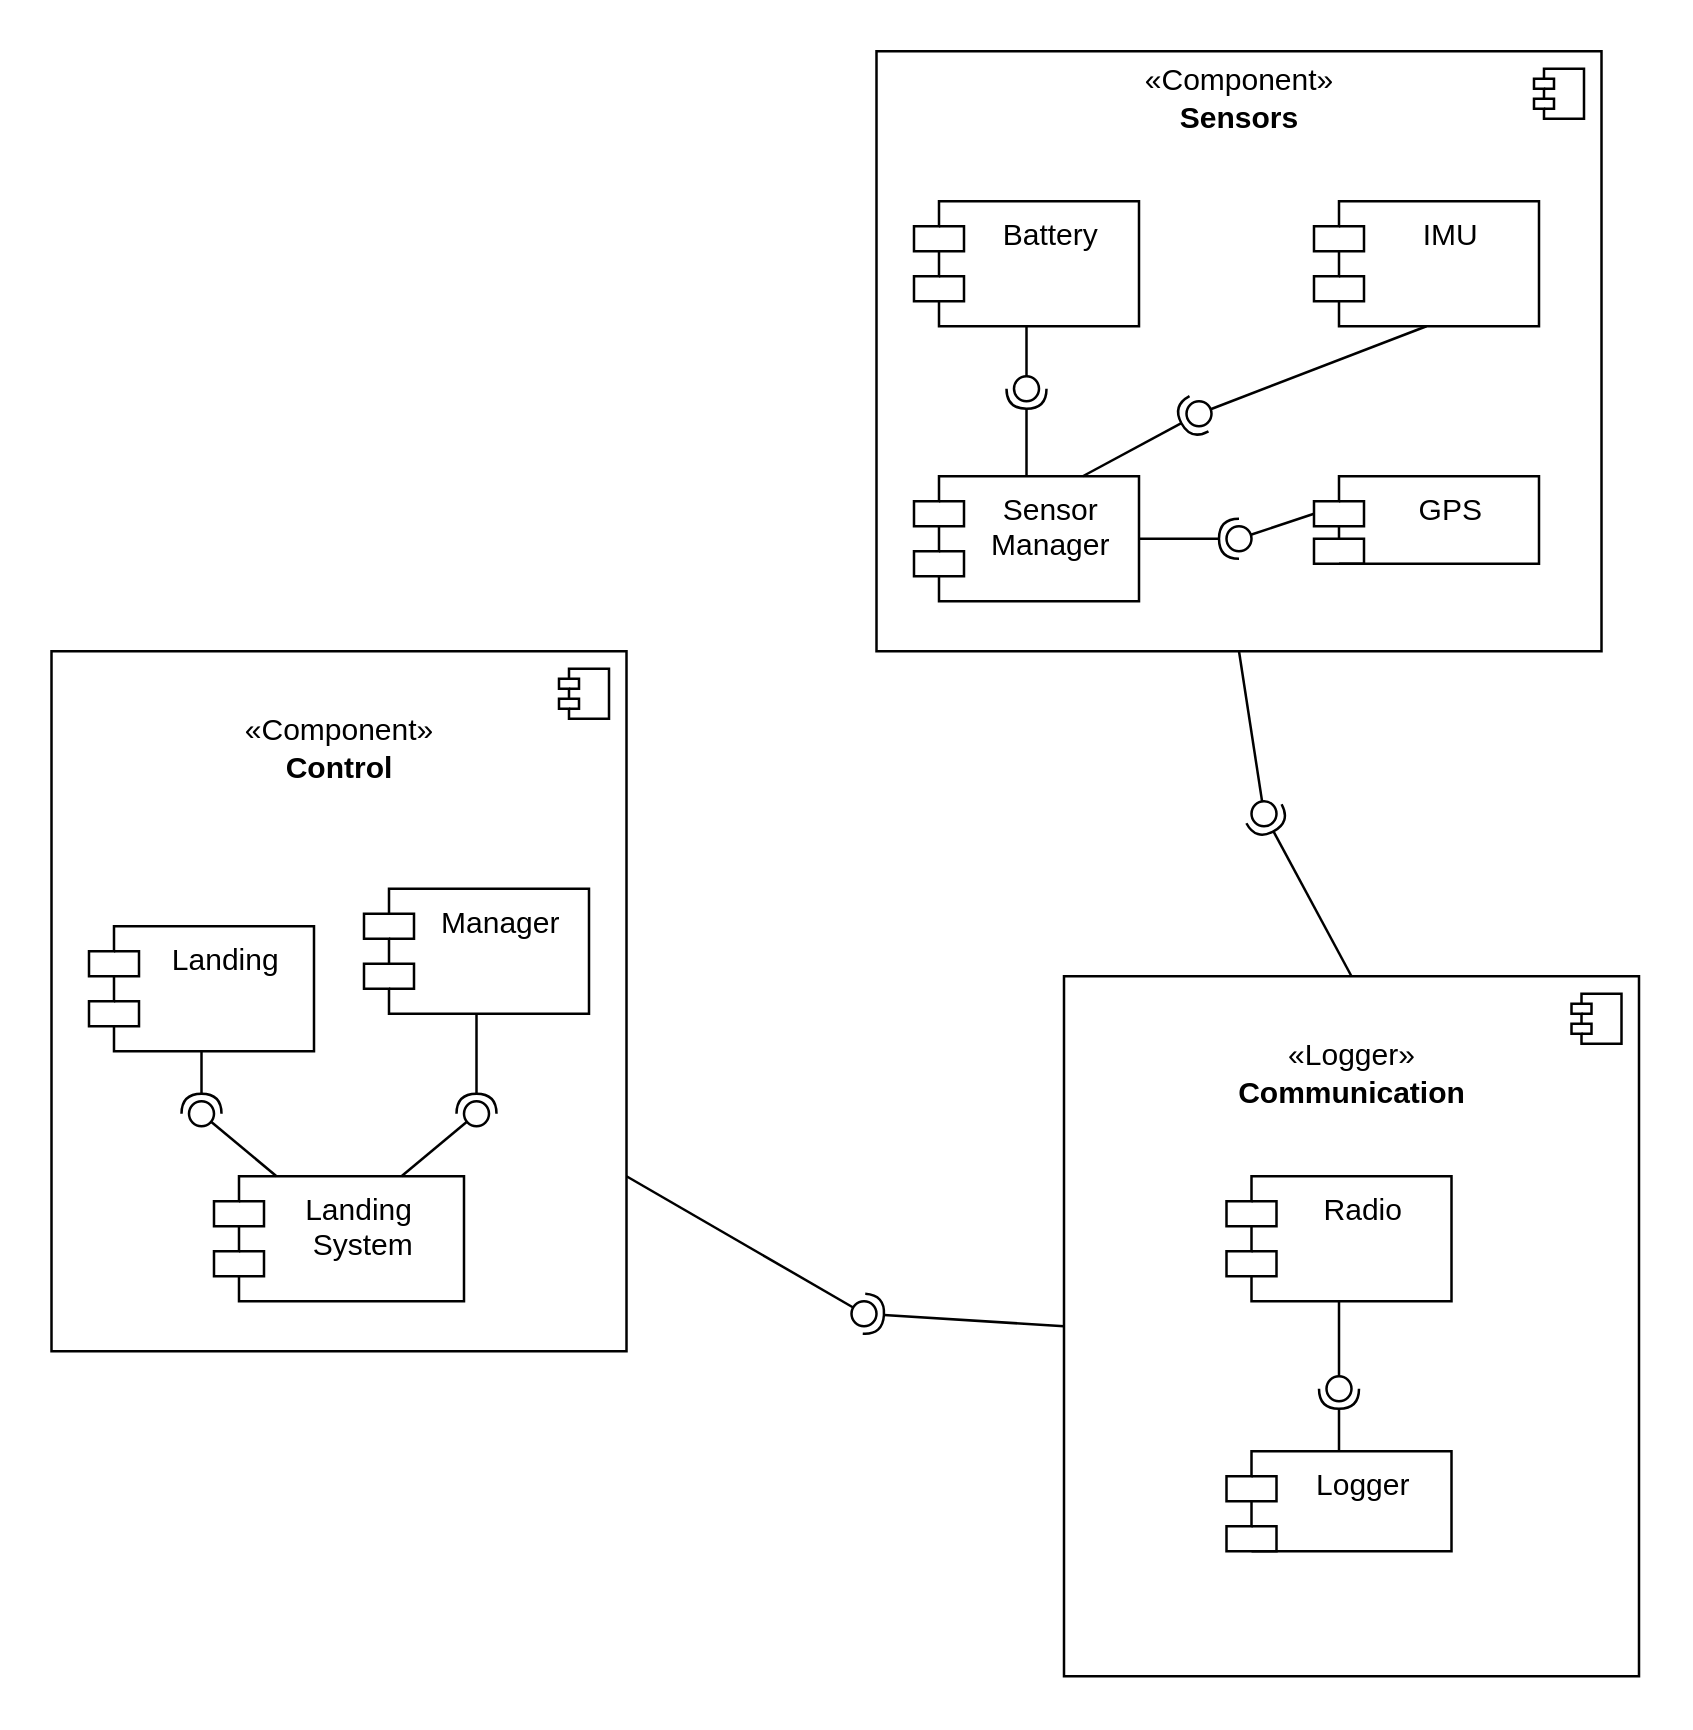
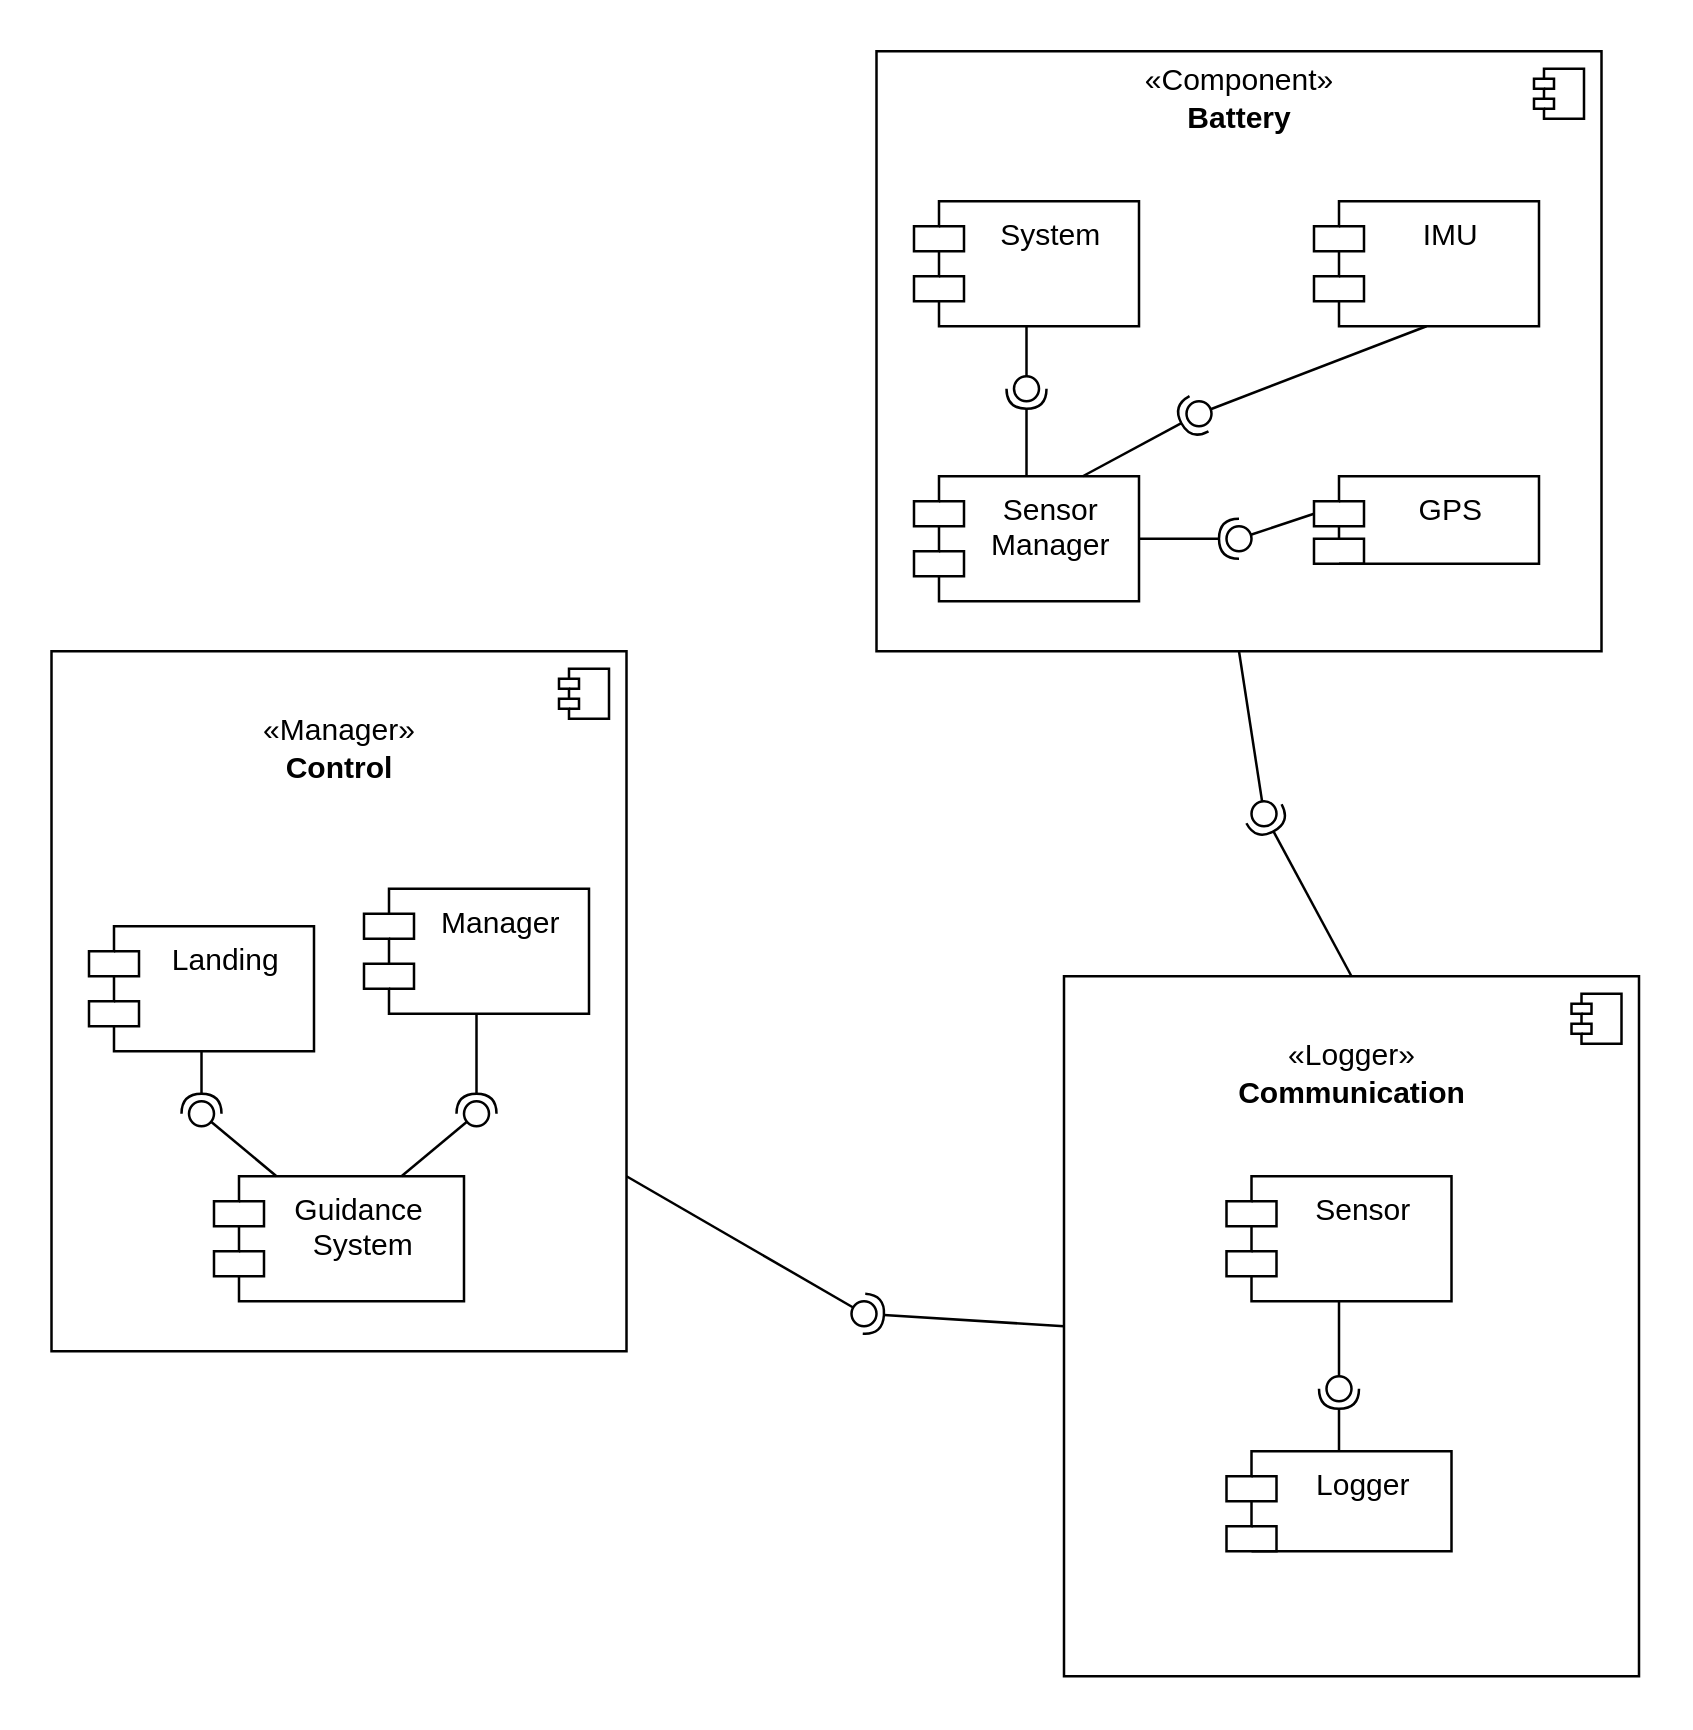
  <mxCell id="0" />
  <mxCell id="1" parent="0" />
- <mxCell id="2" value="«Component»&lt;br&gt;&lt;b&gt;Control&lt;br&gt;&lt;br&gt;&lt;br&gt;&lt;br&gt;&lt;br&gt;&lt;br&gt;&lt;br&gt;&lt;br&gt;&lt;br&gt;&lt;br&gt;&lt;br&gt;&lt;br&gt;&lt;br&gt;&lt;br&gt;&lt;br&gt;&lt;/b&gt;" style="html=1;dropTarget=0;" vertex="1" parent="1"><mxGeometry x="20" y="260" width="230" height="280" as="geometry" /></mxCell>
+ <mxCell id="2" value="«Manager»&lt;br&gt;&lt;b&gt;Control&lt;br&gt;&lt;br&gt;&lt;br&gt;&lt;br&gt;&lt;br&gt;&lt;br&gt;&lt;br&gt;&lt;br&gt;&lt;br&gt;&lt;br&gt;&lt;br&gt;&lt;br&gt;&lt;br&gt;&lt;br&gt;&lt;br&gt;&lt;/b&gt;" style="html=1;dropTarget=0;" vertex="1" parent="1"><mxGeometry x="20" y="260" width="230" height="280" as="geometry" /></mxCell>
  <mxCell id="3" value="" style="shape=component;jettyWidth=8;jettyHeight=4;" vertex="1" parent="2"><mxGeometry x="1" width="20" height="20" relative="1" as="geometry"><mxPoint x="-27" y="7" as="offset" /></mxGeometry></mxCell>
- <mxCell id="4" value="«Component»&lt;br&gt;&lt;b&gt;Sensors&lt;br&gt;&lt;br&gt;&lt;br&gt;&lt;br&gt;&lt;br&gt;&lt;br&gt;&lt;br&gt;&lt;br&gt;&lt;br&gt;&lt;br&gt;&lt;br&gt;&lt;br&gt;&lt;br&gt;&lt;br&gt;&lt;br&gt;&lt;/b&gt;" style="html=1;dropTarget=0;" vertex="1" parent="1"><mxGeometry x="350" y="20" width="290" height="240" as="geometry" /></mxCell>
+ <mxCell id="4" value="«Component»&lt;br&gt;&lt;b&gt;Battery&lt;br&gt;&lt;br&gt;&lt;br&gt;&lt;br&gt;&lt;br&gt;&lt;br&gt;&lt;br&gt;&lt;br&gt;&lt;br&gt;&lt;br&gt;&lt;br&gt;&lt;br&gt;&lt;br&gt;&lt;br&gt;&lt;br&gt;&lt;/b&gt;" style="html=1;dropTarget=0;" vertex="1" parent="1"><mxGeometry x="350" y="20" width="290" height="240" as="geometry" /></mxCell>
  <mxCell id="5" value="" style="shape=component;jettyWidth=8;jettyHeight=4;" vertex="1" parent="4"><mxGeometry x="1" width="20" height="20" relative="1" as="geometry"><mxPoint x="-27" y="7" as="offset" /></mxGeometry></mxCell>
  <mxCell id="6" value="Landing" style="shape=module;align=left;spacingLeft=20;align=center;verticalAlign=top;" vertex="1" parent="1"><mxGeometry x="35" y="370" width="90" height="50" as="geometry" /></mxCell>
- <mxCell id="7" value="Landing &#10;System" style="shape=module;align=left;spacingLeft=20;align=center;verticalAlign=top;" vertex="1" parent="1"><mxGeometry x="85" y="470" width="100" height="50" as="geometry" /></mxCell>
+ <mxCell id="7" value="Guidance &#10;System" style="shape=module;align=left;spacingLeft=20;align=center;verticalAlign=top;" vertex="1" parent="1"><mxGeometry x="85" y="470" width="100" height="50" as="geometry" /></mxCell>
  <mxCell id="8" value="Manager" style="shape=module;align=left;spacingLeft=20;align=center;verticalAlign=top;" vertex="1" parent="1"><mxGeometry x="145" y="355" width="90" height="50" as="geometry" /></mxCell>
  <mxCell id="9" value="" style="rounded=0;orthogonalLoop=1;jettySize=auto;html=1;endArrow=none;endFill=0;exitX=0.25;exitY=0;exitDx=0;exitDy=0;" edge="1" target="11" parent="1" source="7"><mxGeometry relative="1" as="geometry"><mxPoint x="85" y="445" as="sourcePoint" /></mxGeometry></mxCell>
  <mxCell id="10" value="" style="rounded=0;orthogonalLoop=1;jettySize=auto;html=1;endArrow=halfCircle;endFill=0;entryX=0.5;entryY=0.5;entryDx=0;entryDy=0;endSize=6;strokeWidth=1;exitX=0.5;exitY=1;exitDx=0;exitDy=0;" edge="1" target="11" parent="1" source="6"><mxGeometry relative="1" as="geometry"><mxPoint x="125" y="445" as="sourcePoint" /></mxGeometry></mxCell>
  <mxCell id="11" value="" style="ellipse;whiteSpace=wrap;html=1;fontFamily=Helvetica;fontSize=12;fontColor=#000000;align=center;strokeColor=#000000;fillColor=#ffffff;points=[];aspect=fixed;resizable=0;" vertex="1" parent="1"><mxGeometry x="75" y="440" width="10" height="10" as="geometry" /></mxCell>
  <mxCell id="12" value="" style="rounded=0;orthogonalLoop=1;jettySize=auto;html=1;endArrow=none;endFill=0;exitX=0.75;exitY=0;exitDx=0;exitDy=0;" edge="1" target="14" parent="1" source="7"><mxGeometry relative="1" as="geometry"><mxPoint x="310" y="455" as="sourcePoint" /></mxGeometry></mxCell>
  <mxCell id="13" value="" style="rounded=0;orthogonalLoop=1;jettySize=auto;html=1;endArrow=halfCircle;endFill=0;entryX=0.5;entryY=0.5;entryDx=0;entryDy=0;endSize=6;strokeWidth=1;exitX=0.5;exitY=1;exitDx=0;exitDy=0;" edge="1" target="14" parent="1" source="8"><mxGeometry relative="1" as="geometry"><mxPoint x="350" y="455" as="sourcePoint" /></mxGeometry></mxCell>
  <mxCell id="14" value="" style="ellipse;whiteSpace=wrap;html=1;fontFamily=Helvetica;fontSize=12;fontColor=#000000;align=center;strokeColor=#000000;fillColor=#ffffff;points=[];aspect=fixed;resizable=0;" vertex="1" parent="1"><mxGeometry x="185" y="440" width="10" height="10" as="geometry" /></mxCell>
  <mxCell id="15" value="«Logger»&lt;br&gt;&lt;b&gt;Communication&lt;br&gt;&lt;br&gt;&lt;br&gt;&lt;br&gt;&lt;br&gt;&lt;br&gt;&lt;br&gt;&lt;br&gt;&lt;br&gt;&lt;br&gt;&lt;br&gt;&lt;br&gt;&lt;br&gt;&lt;br&gt;&lt;br&gt;&lt;/b&gt;" style="html=1;dropTarget=0;" vertex="1" parent="1"><mxGeometry x="425" y="390" width="230" height="280" as="geometry" /></mxCell>
  <mxCell id="16" value="" style="shape=component;jettyWidth=8;jettyHeight=4;" vertex="1" parent="15"><mxGeometry x="1" width="20" height="20" relative="1" as="geometry"><mxPoint x="-27" y="7" as="offset" /></mxGeometry></mxCell>
  <mxCell id="17" value="" style="rounded=0;orthogonalLoop=1;jettySize=auto;html=1;endArrow=none;endFill=0;exitX=1;exitY=0.75;exitDx=0;exitDy=0;" edge="1" target="19" parent="1" source="2"><mxGeometry relative="1" as="geometry"><mxPoint x="300" y="605" as="sourcePoint" /></mxGeometry></mxCell>
  <mxCell id="18" value="" style="rounded=0;orthogonalLoop=1;jettySize=auto;html=1;endArrow=halfCircle;endFill=0;entryX=0.5;entryY=0.5;entryDx=0;entryDy=0;endSize=6;strokeWidth=1;exitX=0;exitY=0.5;exitDx=0;exitDy=0;" edge="1" target="19" parent="1" source="15"><mxGeometry relative="1" as="geometry"><mxPoint x="340" y="605" as="sourcePoint" /></mxGeometry></mxCell>
  <mxCell id="19" value="" style="ellipse;whiteSpace=wrap;html=1;fontFamily=Helvetica;fontSize=12;fontColor=#000000;align=center;strokeColor=#000000;fillColor=#ffffff;points=[];aspect=fixed;resizable=0;" vertex="1" parent="1"><mxGeometry x="340" y="520" width="10" height="10" as="geometry" /></mxCell>
- <mxCell id="20" value="Radio" style="shape=module;align=left;spacingLeft=20;align=center;verticalAlign=top;" vertex="1" parent="1"><mxGeometry x="490" y="470" width="90" height="50" as="geometry" /></mxCell>
+ <mxCell id="20" value="Sensor" style="shape=module;align=left;spacingLeft=20;align=center;verticalAlign=top;" vertex="1" parent="1"><mxGeometry x="490" y="470" width="90" height="50" as="geometry" /></mxCell>
  <mxCell id="21" value="Logger" style="shape=module;align=left;spacingLeft=20;align=center;verticalAlign=top;" vertex="1" parent="1"><mxGeometry x="490" y="580" width="90" height="40" as="geometry" /></mxCell>
  <mxCell id="22" value="" style="rounded=0;orthogonalLoop=1;jettySize=auto;html=1;endArrow=none;endFill=0;exitX=0.5;exitY=1;exitDx=0;exitDy=0;" edge="1" target="24" parent="1" source="20"><mxGeometry relative="1" as="geometry"><mxPoint x="470" y="565" as="sourcePoint" /></mxGeometry></mxCell>
  <mxCell id="23" value="" style="rounded=0;orthogonalLoop=1;jettySize=auto;html=1;endArrow=halfCircle;endFill=0;entryX=0.5;entryY=0.5;entryDx=0;entryDy=0;endSize=6;strokeWidth=1;exitX=0.5;exitY=0;exitDx=0;exitDy=0;" edge="1" target="24" parent="1" source="21"><mxGeometry relative="1" as="geometry"><mxPoint x="510" y="565" as="sourcePoint" /></mxGeometry></mxCell>
  <mxCell id="24" value="" style="ellipse;whiteSpace=wrap;html=1;fontFamily=Helvetica;fontSize=12;fontColor=#000000;align=center;strokeColor=#000000;fillColor=#ffffff;points=[];aspect=fixed;resizable=0;" vertex="1" parent="1"><mxGeometry x="530" y="550" width="10" height="10" as="geometry" /></mxCell>
- <mxCell id="25" value="Battery" style="shape=module;align=left;spacingLeft=20;align=center;verticalAlign=top;" vertex="1" parent="1"><mxGeometry x="365" y="80" width="90" height="50" as="geometry" /></mxCell>
+ <mxCell id="25" value="System" style="shape=module;align=left;spacingLeft=20;align=center;verticalAlign=top;" vertex="1" parent="1"><mxGeometry x="365" y="80" width="90" height="50" as="geometry" /></mxCell>
  <mxCell id="26" value="Sensor&#10;Manager" style="shape=module;align=left;spacingLeft=20;align=center;verticalAlign=top;" vertex="1" parent="1"><mxGeometry x="365" y="190" width="90" height="50" as="geometry" /></mxCell>
  <mxCell id="27" value="GPS" style="shape=module;align=left;spacingLeft=20;align=center;verticalAlign=top;" vertex="1" parent="1"><mxGeometry x="525" y="190" width="90" height="35" as="geometry" /></mxCell>
  <mxCell id="28" value="IMU" style="shape=module;align=left;spacingLeft=20;align=center;verticalAlign=top;" vertex="1" parent="1"><mxGeometry x="525" y="80" width="90" height="50" as="geometry" /></mxCell>
  <mxCell id="29" value="" style="rounded=0;orthogonalLoop=1;jettySize=auto;html=1;endArrow=none;endFill=0;exitX=0.5;exitY=1;exitDx=0;exitDy=0;" edge="1" target="31" parent="1" source="4"><mxGeometry relative="1" as="geometry"><mxPoint x="385" y="360" as="sourcePoint" /></mxGeometry></mxCell>
  <mxCell id="30" value="" style="rounded=0;orthogonalLoop=1;jettySize=auto;html=1;endArrow=halfCircle;endFill=0;entryX=0.5;entryY=0.5;entryDx=0;entryDy=0;endSize=6;strokeWidth=1;exitX=0.5;exitY=0;exitDx=0;exitDy=0;" edge="1" target="31" parent="1" source="15"><mxGeometry relative="1" as="geometry"><mxPoint x="425" y="360" as="sourcePoint" /></mxGeometry></mxCell>
  <mxCell id="31" value="" style="ellipse;whiteSpace=wrap;html=1;fontFamily=Helvetica;fontSize=12;fontColor=#000000;align=center;strokeColor=#000000;fillColor=#ffffff;points=[];aspect=fixed;resizable=0;" vertex="1" parent="1"><mxGeometry x="500" y="320" width="10" height="10" as="geometry" /></mxCell>
  <mxCell id="32" value="" style="rounded=0;orthogonalLoop=1;jettySize=auto;html=1;endArrow=none;endFill=0;exitX=0.5;exitY=1;exitDx=0;exitDy=0;" edge="1" target="34" parent="1" source="25"><mxGeometry relative="1" as="geometry"><mxPoint x="284" y="145" as="sourcePoint" /></mxGeometry></mxCell>
  <mxCell id="33" value="" style="rounded=0;orthogonalLoop=1;jettySize=auto;html=1;endArrow=halfCircle;endFill=0;entryX=0.5;entryY=0.5;entryDx=0;entryDy=0;endSize=6;strokeWidth=1;exitX=0.5;exitY=0;exitDx=0;exitDy=0;" edge="1" target="34" parent="1" source="26"><mxGeometry relative="1" as="geometry"><mxPoint x="324" y="145" as="sourcePoint" /></mxGeometry></mxCell>
  <mxCell id="34" value="" style="ellipse;whiteSpace=wrap;html=1;fontFamily=Helvetica;fontSize=12;fontColor=#000000;align=center;strokeColor=#000000;fillColor=#ffffff;points=[];aspect=fixed;resizable=0;" vertex="1" parent="1"><mxGeometry x="405" y="150" width="10" height="10" as="geometry" /></mxCell>
  <mxCell id="35" value="" style="rounded=0;orthogonalLoop=1;jettySize=auto;html=1;endArrow=none;endFill=0;exitX=0.5;exitY=1;exitDx=0;exitDy=0;" edge="1" target="37" parent="1" source="28"><mxGeometry relative="1" as="geometry"><mxPoint x="694" y="135" as="sourcePoint" /></mxGeometry></mxCell>
  <mxCell id="36" value="" style="rounded=0;orthogonalLoop=1;jettySize=auto;html=1;endArrow=halfCircle;endFill=0;entryX=0.5;entryY=0.5;entryDx=0;entryDy=0;endSize=6;strokeWidth=1;exitX=0.75;exitY=0;exitDx=0;exitDy=0;" edge="1" target="37" parent="1" source="26"><mxGeometry relative="1" as="geometry"><mxPoint x="734" y="135" as="sourcePoint" /></mxGeometry></mxCell>
  <mxCell id="37" value="" style="ellipse;whiteSpace=wrap;html=1;fontFamily=Helvetica;fontSize=12;fontColor=#000000;align=center;strokeColor=#000000;fillColor=#ffffff;points=[];aspect=fixed;resizable=0;" vertex="1" parent="1"><mxGeometry x="474" y="160" width="10" height="10" as="geometry" /></mxCell>
  <mxCell id="38" value="" style="rounded=0;orthogonalLoop=1;jettySize=auto;html=1;endArrow=none;endFill=0;exitX=0;exitY=0;exitDx=0;exitDy=15;exitPerimeter=0;" edge="1" target="40" parent="1" source="27"><mxGeometry relative="1" as="geometry"><mxPoint x="679" y="215" as="sourcePoint" /></mxGeometry></mxCell>
  <mxCell id="39" value="" style="rounded=0;orthogonalLoop=1;jettySize=auto;html=1;endArrow=halfCircle;endFill=0;entryX=0.5;entryY=0.5;entryDx=0;entryDy=0;endSize=6;strokeWidth=1;exitX=1;exitY=0.5;exitDx=0;exitDy=0;" edge="1" target="40" parent="1" source="26"><mxGeometry relative="1" as="geometry"><mxPoint x="719" y="215" as="sourcePoint" /></mxGeometry></mxCell>
  <mxCell id="40" value="" style="ellipse;whiteSpace=wrap;html=1;fontFamily=Helvetica;fontSize=12;fontColor=#000000;align=center;strokeColor=#000000;fillColor=#ffffff;points=[];aspect=fixed;resizable=0;" vertex="1" parent="1"><mxGeometry x="490" y="210" width="10" height="10" as="geometry" /></mxCell>
